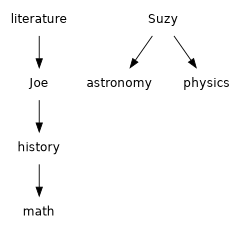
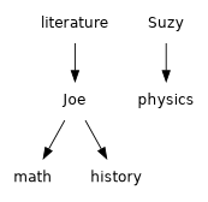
  digraph {
    fontname="DejaVu Sans"
    node [fontname="DejaVu Sans" shape=plaintext]
    edge [fontname="DejaVu Sans"]
    Joe
    math
    history
    literature
    Suzy
-   astronomy
    physics
-   history -> math
+   Joe -> math
    Joe -> history
    literature -> Joe
-   Suzy -> astronomy
    Suzy -> physics
  }
